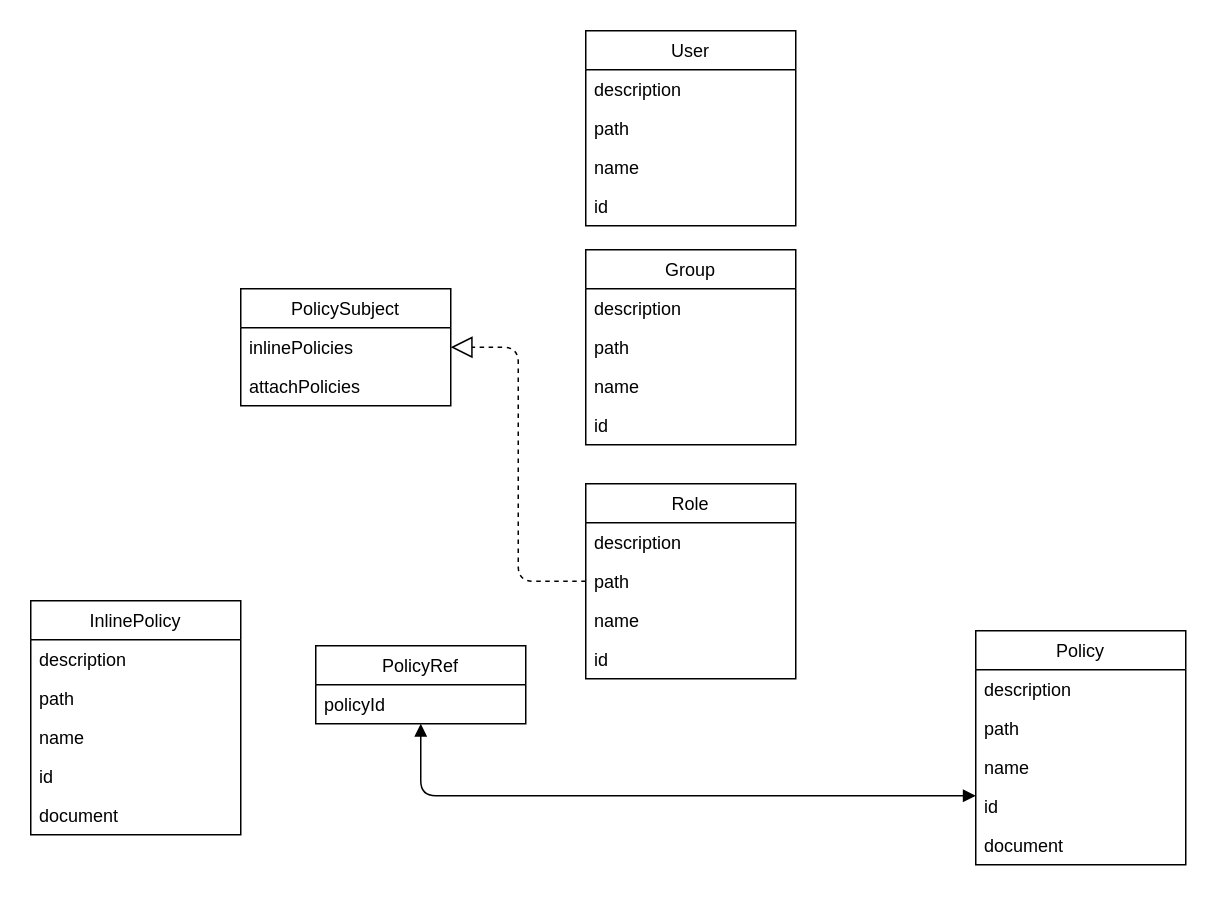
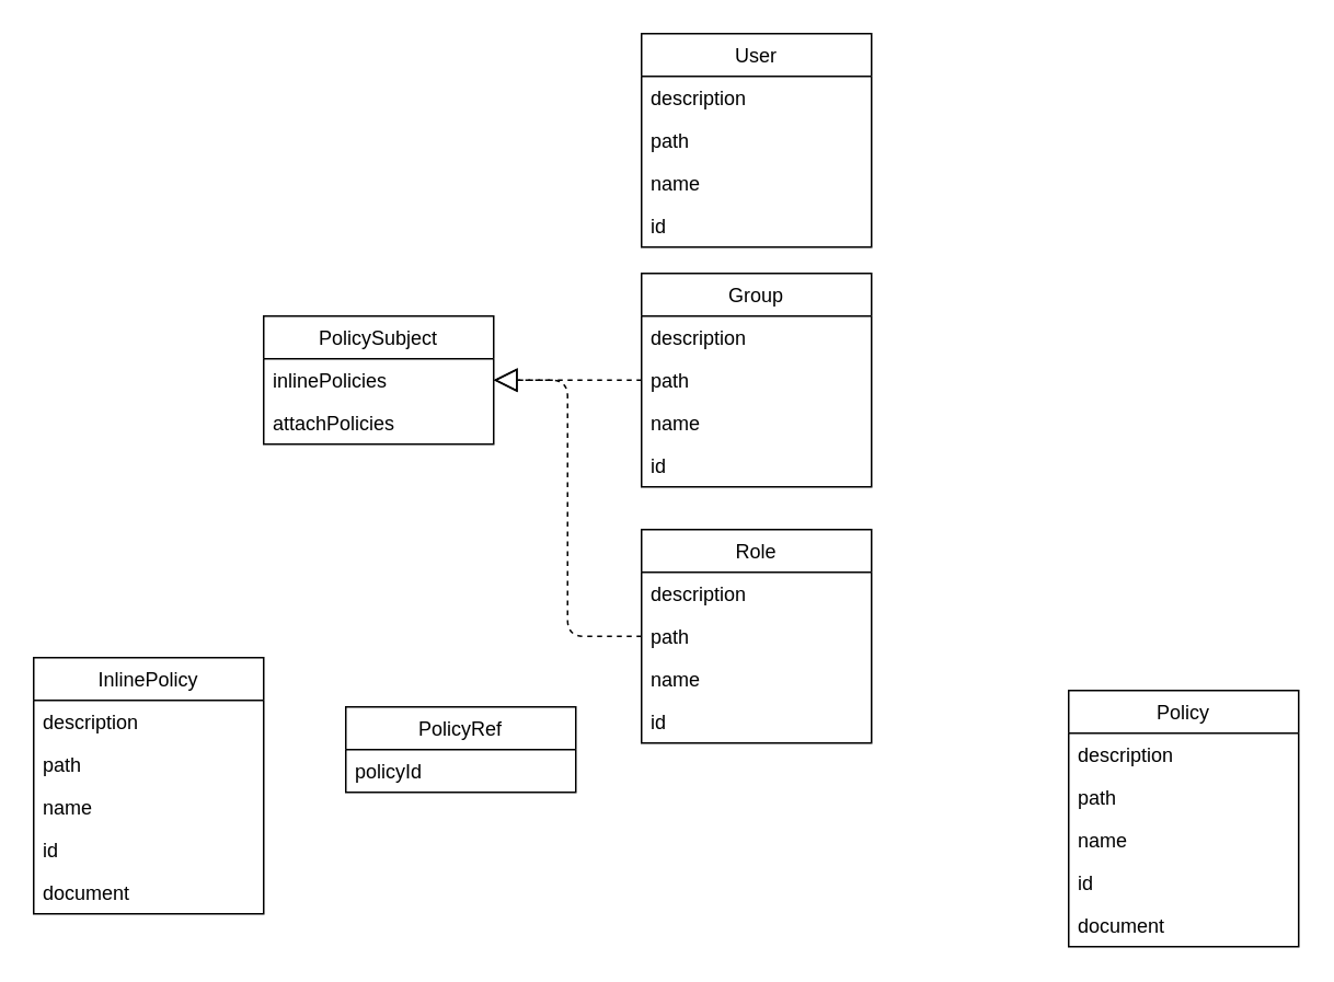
  <mxCell id="0" />
  <mxCell id="1" parent="0" />
  <mxCell id="2" value="" style="endArrow=block;dashed=1;endFill=0;endSize=12;html=1;entryX=1;entryY=0.5;entryDx=0;entryDy=0;exitX=0;exitY=0.5;exitDx=0;exitDy=0;edgeStyle=orthogonalEdgeStyle;" edge="1" parent="1" source="16" target="20"><mxGeometry width="160" relative="1" as="geometry"><mxPoint x="410" y="370" as="sourcePoint" /><mxPoint x="570" y="370" as="targetPoint" /></mxGeometry></mxCell>
+ <mxCell id="3" value="" style="endArrow=block;dashed=1;endFill=0;endSize=12;html=1;entryX=1;entryY=0.5;entryDx=0;entryDy=0;edgeStyle=orthogonalEdgeStyle;" edge="1" parent="1" source="4" target="20"><mxGeometry width="160" relative="1" as="geometry"><mxPoint x="470" y="370" as="sourcePoint" /><mxPoint x="350" y="260" as="targetPoint" /></mxGeometry></mxCell>
  <mxCell id="4" value="Group" style="swimlane;fontStyle=0;childLayout=stackLayout;horizontal=1;startSize=26;fillColor=none;horizontalStack=0;resizeParent=1;resizeParentMax=0;resizeLast=0;collapsible=1;marginBottom=0;" vertex="1" parent="1"><mxGeometry x="390" y="166" width="140" height="130" as="geometry"><mxRectangle x="380" y="310" width="60" height="26" as="alternateBounds" /></mxGeometry></mxCell>
  <mxCell id="5" value="description" style="text;strokeColor=none;fillColor=none;align=left;verticalAlign=top;spacingLeft=4;spacingRight=4;overflow=hidden;rotatable=0;points=[[0,0.5],[1,0.5]];portConstraint=eastwest;" vertex="1" parent="4"><mxGeometry y="26" width="140" height="26" as="geometry" /></mxCell>
  <mxCell id="6" value="path" style="text;strokeColor=none;fillColor=none;align=left;verticalAlign=top;spacingLeft=4;spacingRight=4;overflow=hidden;rotatable=0;points=[[0,0.5],[1,0.5]];portConstraint=eastwest;" vertex="1" parent="4"><mxGeometry y="52" width="140" height="26" as="geometry" /></mxCell>
  <mxCell id="7" value="name&#10;" style="text;strokeColor=none;fillColor=none;align=left;verticalAlign=top;spacingLeft=4;spacingRight=4;overflow=hidden;rotatable=0;points=[[0,0.5],[1,0.5]];portConstraint=eastwest;" vertex="1" parent="4"><mxGeometry y="78" width="140" height="26" as="geometry" /></mxCell>
  <mxCell id="8" value="id" style="text;strokeColor=none;fillColor=none;align=left;verticalAlign=top;spacingLeft=4;spacingRight=4;overflow=hidden;rotatable=0;points=[[0,0.5],[1,0.5]];portConstraint=eastwest;" vertex="1" parent="4"><mxGeometry y="104" width="140" height="26" as="geometry" /></mxCell>
  <mxCell id="9" value="User" style="swimlane;fontStyle=0;childLayout=stackLayout;horizontal=1;startSize=26;fillColor=none;horizontalStack=0;resizeParent=1;resizeParentMax=0;resizeLast=0;collapsible=1;marginBottom=0;" vertex="1" parent="1"><mxGeometry x="390" y="20" width="140" height="130" as="geometry"><mxRectangle x="380" y="310" width="60" height="26" as="alternateBounds" /></mxGeometry></mxCell>
  <mxCell id="10" value="description" style="text;strokeColor=none;fillColor=none;align=left;verticalAlign=top;spacingLeft=4;spacingRight=4;overflow=hidden;rotatable=0;points=[[0,0.5],[1,0.5]];portConstraint=eastwest;" vertex="1" parent="9"><mxGeometry y="26" width="140" height="26" as="geometry" /></mxCell>
  <mxCell id="11" value="path" style="text;strokeColor=none;fillColor=none;align=left;verticalAlign=top;spacingLeft=4;spacingRight=4;overflow=hidden;rotatable=0;points=[[0,0.5],[1,0.5]];portConstraint=eastwest;" vertex="1" parent="9"><mxGeometry y="52" width="140" height="26" as="geometry" /></mxCell>
  <mxCell id="12" value="name&#10;" style="text;strokeColor=none;fillColor=none;align=left;verticalAlign=top;spacingLeft=4;spacingRight=4;overflow=hidden;rotatable=0;points=[[0,0.5],[1,0.5]];portConstraint=eastwest;" vertex="1" parent="9"><mxGeometry y="78" width="140" height="26" as="geometry" /></mxCell>
  <mxCell id="13" value="id" style="text;strokeColor=none;fillColor=none;align=left;verticalAlign=top;spacingLeft=4;spacingRight=4;overflow=hidden;rotatable=0;points=[[0,0.5],[1,0.5]];portConstraint=eastwest;" vertex="1" parent="9"><mxGeometry y="104" width="140" height="26" as="geometry" /></mxCell>
  <mxCell id="14" value="Role" style="swimlane;fontStyle=0;childLayout=stackLayout;horizontal=1;startSize=26;fillColor=none;horizontalStack=0;resizeParent=1;resizeParentMax=0;resizeLast=0;collapsible=1;marginBottom=0;" vertex="1" parent="1"><mxGeometry x="390" y="322" width="140" height="130" as="geometry"><mxRectangle x="380" y="310" width="60" height="26" as="alternateBounds" /></mxGeometry></mxCell>
  <mxCell id="15" value="description" style="text;strokeColor=none;fillColor=none;align=left;verticalAlign=top;spacingLeft=4;spacingRight=4;overflow=hidden;rotatable=0;points=[[0,0.5],[1,0.5]];portConstraint=eastwest;" vertex="1" parent="14"><mxGeometry y="26" width="140" height="26" as="geometry" /></mxCell>
  <mxCell id="16" value="path" style="text;strokeColor=none;fillColor=none;align=left;verticalAlign=top;spacingLeft=4;spacingRight=4;overflow=hidden;rotatable=0;points=[[0,0.5],[1,0.5]];portConstraint=eastwest;" vertex="1" parent="14"><mxGeometry y="52" width="140" height="26" as="geometry" /></mxCell>
  <mxCell id="17" value="name&#10;" style="text;strokeColor=none;fillColor=none;align=left;verticalAlign=top;spacingLeft=4;spacingRight=4;overflow=hidden;rotatable=0;points=[[0,0.5],[1,0.5]];portConstraint=eastwest;" vertex="1" parent="14"><mxGeometry y="78" width="140" height="26" as="geometry" /></mxCell>
  <mxCell id="18" value="id" style="text;strokeColor=none;fillColor=none;align=left;verticalAlign=top;spacingLeft=4;spacingRight=4;overflow=hidden;rotatable=0;points=[[0,0.5],[1,0.5]];portConstraint=eastwest;" vertex="1" parent="14"><mxGeometry y="104" width="140" height="26" as="geometry" /></mxCell>
  <mxCell id="19" value="PolicySubject" style="swimlane;fontStyle=0;childLayout=stackLayout;horizontal=1;startSize=26;fillColor=none;horizontalStack=0;resizeParent=1;resizeParentMax=0;resizeLast=0;collapsible=1;marginBottom=0;" vertex="1" parent="1"><mxGeometry x="160" y="192" width="140" height="78" as="geometry"><mxRectangle x="380" y="310" width="60" height="26" as="alternateBounds" /></mxGeometry></mxCell>
  <mxCell id="20" value="inlinePolicies" style="text;strokeColor=none;fillColor=none;align=left;verticalAlign=top;spacingLeft=4;spacingRight=4;overflow=hidden;rotatable=0;points=[[0,0.5],[1,0.5]];portConstraint=eastwest;" vertex="1" parent="19"><mxGeometry y="26" width="140" height="26" as="geometry" /></mxCell>
  <mxCell id="21" value="attachPolicies" style="text;strokeColor=none;fillColor=none;align=left;verticalAlign=top;spacingLeft=4;spacingRight=4;overflow=hidden;rotatable=0;points=[[0,0.5],[1,0.5]];portConstraint=eastwest;" vertex="1" parent="19"><mxGeometry y="52" width="140" height="26" as="geometry" /></mxCell>
  <mxCell id="22" value="InlinePolicy" style="swimlane;fontStyle=0;childLayout=stackLayout;horizontal=1;startSize=26;fillColor=none;horizontalStack=0;resizeParent=1;resizeParentMax=0;resizeLast=0;collapsible=1;marginBottom=0;" vertex="1" parent="1"><mxGeometry x="20" y="400" width="140" height="156" as="geometry"><mxRectangle x="380" y="310" width="60" height="26" as="alternateBounds" /></mxGeometry></mxCell>
  <mxCell id="23" value="description" style="text;strokeColor=none;fillColor=none;align=left;verticalAlign=top;spacingLeft=4;spacingRight=4;overflow=hidden;rotatable=0;points=[[0,0.5],[1,0.5]];portConstraint=eastwest;" vertex="1" parent="22"><mxGeometry y="26" width="140" height="26" as="geometry" /></mxCell>
  <mxCell id="24" value="path" style="text;strokeColor=none;fillColor=none;align=left;verticalAlign=top;spacingLeft=4;spacingRight=4;overflow=hidden;rotatable=0;points=[[0,0.5],[1,0.5]];portConstraint=eastwest;" vertex="1" parent="22"><mxGeometry y="52" width="140" height="26" as="geometry" /></mxCell>
  <mxCell id="25" value="name&#10;" style="text;strokeColor=none;fillColor=none;align=left;verticalAlign=top;spacingLeft=4;spacingRight=4;overflow=hidden;rotatable=0;points=[[0,0.5],[1,0.5]];portConstraint=eastwest;" vertex="1" parent="22"><mxGeometry y="78" width="140" height="26" as="geometry" /></mxCell>
  <mxCell id="26" value="id" style="text;strokeColor=none;fillColor=none;align=left;verticalAlign=top;spacingLeft=4;spacingRight=4;overflow=hidden;rotatable=0;points=[[0,0.5],[1,0.5]];portConstraint=eastwest;" vertex="1" parent="22"><mxGeometry y="104" width="140" height="26" as="geometry" /></mxCell>
  <mxCell id="27" value="document" style="text;strokeColor=none;fillColor=none;align=left;verticalAlign=top;spacingLeft=4;spacingRight=4;overflow=hidden;rotatable=0;points=[[0,0.5],[1,0.5]];portConstraint=eastwest;" vertex="1" parent="22"><mxGeometry y="130" width="140" height="26" as="geometry" /></mxCell>
  <mxCell id="28" value="PolicyRef" style="swimlane;fontStyle=0;childLayout=stackLayout;horizontal=1;startSize=26;fillColor=none;horizontalStack=0;resizeParent=1;resizeParentMax=0;resizeLast=0;collapsible=1;marginBottom=0;" vertex="1" parent="1"><mxGeometry x="210" y="430" width="140" height="52" as="geometry"><mxRectangle x="380" y="310" width="60" height="26" as="alternateBounds" /></mxGeometry></mxCell>
  <mxCell id="29" value="policyId" style="text;strokeColor=none;fillColor=none;align=left;verticalAlign=top;spacingLeft=4;spacingRight=4;overflow=hidden;rotatable=0;points=[[0,0.5],[1,0.5]];portConstraint=eastwest;" vertex="1" parent="28"><mxGeometry y="26" width="140" height="26" as="geometry" /></mxCell>
- <mxCell id="30" value="" style="endArrow=block;startArrow=block;endFill=1;startFill=1;html=1;edgeStyle=orthogonalEdgeStyle;" edge="1" parent="1" source="28" target="31"><mxGeometry width="160" relative="1" as="geometry"><mxPoint x="280" y="540" as="sourcePoint" /><mxPoint x="440" y="540" as="targetPoint" /><Array as="points"><mxPoint x="280" y="530" /></Array></mxGeometry></mxCell>
  <mxCell id="31" value="Policy" style="swimlane;fontStyle=0;childLayout=stackLayout;horizontal=1;startSize=26;fillColor=none;horizontalStack=0;resizeParent=1;resizeParentMax=0;resizeLast=0;collapsible=1;marginBottom=0;" vertex="1" parent="1"><mxGeometry x="650" y="420" width="140" height="156" as="geometry"><mxRectangle x="380" y="310" width="60" height="26" as="alternateBounds" /></mxGeometry></mxCell>
  <mxCell id="32" value="description" style="text;strokeColor=none;fillColor=none;align=left;verticalAlign=top;spacingLeft=4;spacingRight=4;overflow=hidden;rotatable=0;points=[[0,0.5],[1,0.5]];portConstraint=eastwest;" vertex="1" parent="31"><mxGeometry y="26" width="140" height="26" as="geometry" /></mxCell>
  <mxCell id="33" value="path" style="text;strokeColor=none;fillColor=none;align=left;verticalAlign=top;spacingLeft=4;spacingRight=4;overflow=hidden;rotatable=0;points=[[0,0.5],[1,0.5]];portConstraint=eastwest;" vertex="1" parent="31"><mxGeometry y="52" width="140" height="26" as="geometry" /></mxCell>
  <mxCell id="34" value="name&#10;" style="text;strokeColor=none;fillColor=none;align=left;verticalAlign=top;spacingLeft=4;spacingRight=4;overflow=hidden;rotatable=0;points=[[0,0.5],[1,0.5]];portConstraint=eastwest;" vertex="1" parent="31"><mxGeometry y="78" width="140" height="26" as="geometry" /></mxCell>
  <mxCell id="35" value="id" style="text;strokeColor=none;fillColor=none;align=left;verticalAlign=top;spacingLeft=4;spacingRight=4;overflow=hidden;rotatable=0;points=[[0,0.5],[1,0.5]];portConstraint=eastwest;" vertex="1" parent="31"><mxGeometry y="104" width="140" height="26" as="geometry" /></mxCell>
  <mxCell id="36" value="document" style="text;strokeColor=none;fillColor=none;align=left;verticalAlign=top;spacingLeft=4;spacingRight=4;overflow=hidden;rotatable=0;points=[[0,0.5],[1,0.5]];portConstraint=eastwest;" vertex="1" parent="31"><mxGeometry y="130" width="140" height="26" as="geometry" /></mxCell>
